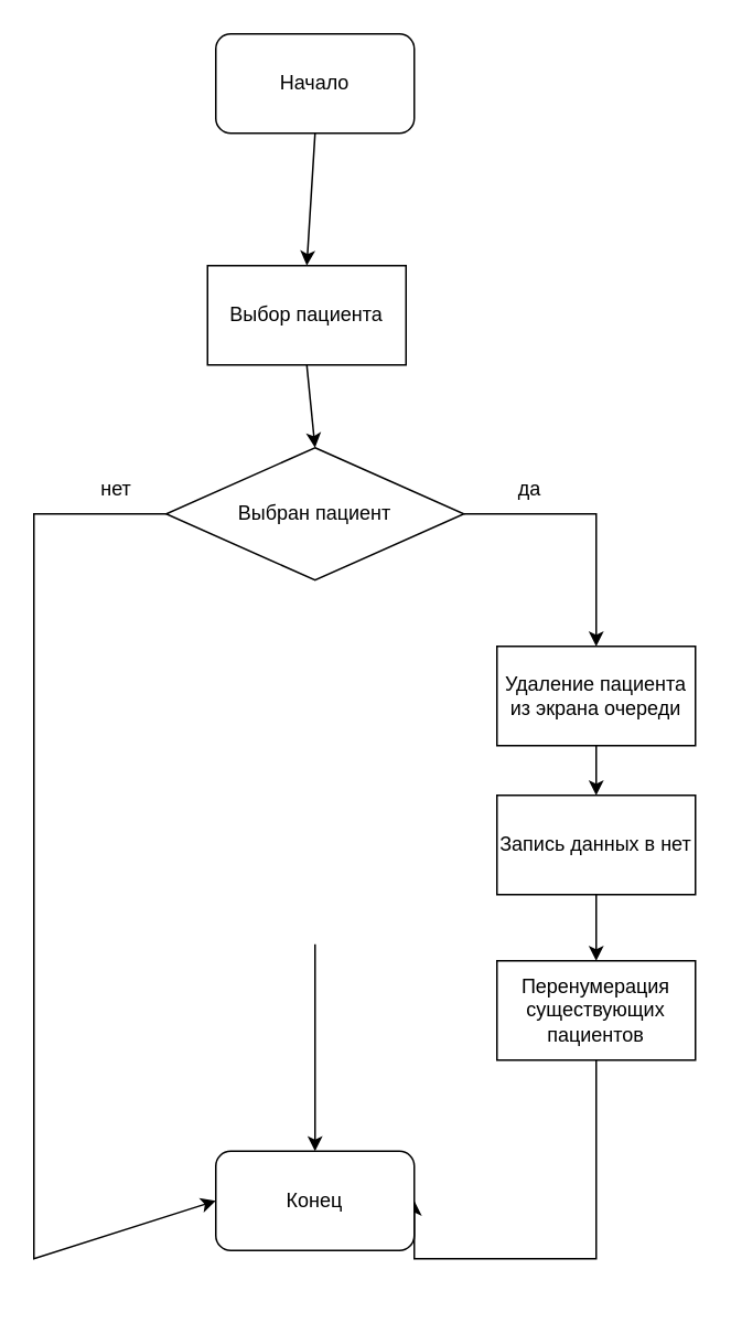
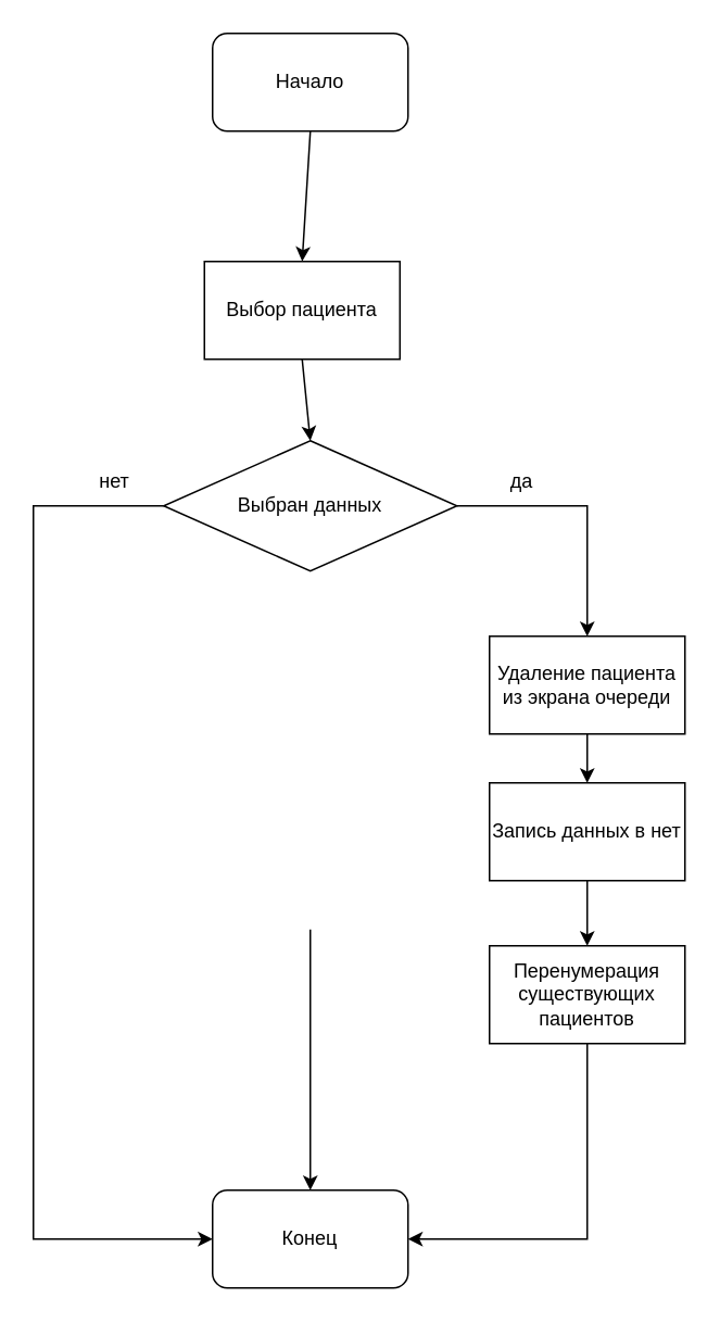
  <mxCell id="0" />
  <mxCell id="1" parent="0" />
  <mxCell id="2" value="Начало" style="rounded=1;whiteSpace=wrap;html=1;" vertex="1" parent="1"><mxGeometry x="130" y="20" width="120" height="60" as="geometry" /></mxCell>
  <mxCell id="3" value="" style="endArrow=classic;html=1;rounded=0;exitX=0.5;exitY=1;exitDx=0;exitDy=0;entryX=0.5;entryY=0;entryDx=0;entryDy=0;" edge="1" parent="1" source="2" target="4"><mxGeometry width="50" height="50" relative="1" as="geometry"><mxPoint x="150" y="510" as="sourcePoint" /><mxPoint x="190" y="140" as="targetPoint" /></mxGeometry></mxCell>
  <mxCell id="4" value="Выбор пациента" style="rounded=0;whiteSpace=wrap;html=1;" vertex="1" parent="1"><mxGeometry x="125" y="160" width="120" height="60" as="geometry" /></mxCell>
- <mxCell id="5" value="Выбран пациент" style="rhombus;whiteSpace=wrap;html=1;rounded=0;" vertex="1" parent="1"><mxGeometry x="100" y="270" width="180" height="80" as="geometry" /></mxCell>
+ <mxCell id="5" value="Выбран данных" style="rhombus;whiteSpace=wrap;html=1;rounded=0;" vertex="1" parent="1"><mxGeometry x="100" y="270" width="180" height="80" as="geometry" /></mxCell>
  <mxCell id="6" value="" style="endArrow=classic;html=1;rounded=0;exitX=1;exitY=0.5;exitDx=0;exitDy=0;entryX=0.5;entryY=0;entryDx=0;entryDy=0;" edge="1" parent="1" source="5"><mxGeometry width="50" height="50" relative="1" as="geometry"><mxPoint x="150" y="380" as="sourcePoint" /><mxPoint x="360" y="390" as="targetPoint" /><Array as="points"><mxPoint x="360" y="310" /></Array></mxGeometry></mxCell>
  <mxCell id="7" value="" style="edgeStyle=orthogonalEdgeStyle;rounded=0;orthogonalLoop=1;jettySize=auto;html=1;entryX=1;entryY=0.5;entryDx=0;entryDy=0;exitX=0.5;exitY=1;exitDx=0;exitDy=0;" edge="1" parent="1" source="18" target="10"><mxGeometry relative="1" as="geometry"><mxPoint x="360" y="680" as="sourcePoint" /><mxPoint x="250" y="870" as="targetPoint" /><Array as="points"><mxPoint x="360" y="760" /></Array></mxGeometry></mxCell>
  <mxCell id="8" value="" style="edgeStyle=orthogonalEdgeStyle;rounded=0;orthogonalLoop=1;jettySize=auto;html=1;" edge="1" parent="1" source="9" target="17"><mxGeometry relative="1" as="geometry" /></mxCell>
  <mxCell id="9" value="Удаление пациента из экрана очереди" style="whiteSpace=wrap;html=1;" vertex="1" parent="1"><mxGeometry x="300" y="390" width="120" height="60" as="geometry" /></mxCell>
- <mxCell id="10" value="Конец" style="rounded=1;whiteSpace=wrap;html=1;" vertex="1" parent="1"><mxGeometry x="130" y="695" width="120" height="60" as="geometry" /></mxCell>
+ <mxCell id="10" value="Конец" style="rounded=1;whiteSpace=wrap;html=1;" vertex="1" parent="1"><mxGeometry x="130" y="730" width="120" height="60" as="geometry" /></mxCell>
  <mxCell id="11" value="" style="endArrow=classic;html=1;rounded=0;exitX=0;exitY=0.5;exitDx=0;exitDy=0;entryX=0;entryY=0.5;entryDx=0;entryDy=0;" edge="1" parent="1" source="5" target="10"><mxGeometry width="50" height="50" relative="1" as="geometry"><mxPoint x="100" y="310" as="sourcePoint" /><mxPoint x="20" y="760" as="targetPoint" /><Array as="points"><mxPoint x="20" y="310" /><mxPoint x="20" y="760" /></Array></mxGeometry></mxCell>
  <mxCell id="12" value="" style="endArrow=classic;html=1;rounded=0;exitX=0.5;exitY=1;exitDx=0;exitDy=0;entryX=0.5;entryY=0;entryDx=0;entryDy=0;" edge="1" parent="1" target="10"><mxGeometry width="50" height="50" relative="1" as="geometry"><mxPoint x="190" y="570" as="sourcePoint" /><mxPoint x="230" y="580" as="targetPoint" /></mxGeometry></mxCell>
  <mxCell id="13" value="да" style="text;html=1;strokeColor=none;fillColor=none;align=center;verticalAlign=middle;whiteSpace=wrap;rounded=0;" vertex="1" parent="1"><mxGeometry x="290" y="280" width="60" height="30" as="geometry" /></mxCell>
  <mxCell id="14" value="нет" style="text;html=1;strokeColor=none;fillColor=none;align=center;verticalAlign=middle;whiteSpace=wrap;rounded=0;" vertex="1" parent="1"><mxGeometry x="40" y="280" width="60" height="30" as="geometry" /></mxCell>
  <mxCell id="15" value="" style="endArrow=classic;html=1;rounded=0;exitX=0.5;exitY=1;exitDx=0;exitDy=0;entryX=0.5;entryY=0;entryDx=0;entryDy=0;" edge="1" parent="1" source="4" target="5"><mxGeometry width="50" height="50" relative="1" as="geometry"><mxPoint x="-20" y="530" as="sourcePoint" /><mxPoint x="30" y="480" as="targetPoint" /></mxGeometry></mxCell>
  <mxCell id="16" value="" style="edgeStyle=orthogonalEdgeStyle;rounded=0;orthogonalLoop=1;jettySize=auto;html=1;" edge="1" parent="1" source="17" target="18"><mxGeometry relative="1" as="geometry" /></mxCell>
  <mxCell id="17" value="Запись данных в нет" style="whiteSpace=wrap;html=1;" vertex="1" parent="1"><mxGeometry x="300" y="480" width="120" height="60" as="geometry" /></mxCell>
  <mxCell id="18" value="Перенумерация существующих пациентов" style="whiteSpace=wrap;html=1;" vertex="1" parent="1"><mxGeometry x="300" y="580" width="120" height="60" as="geometry" /></mxCell>
